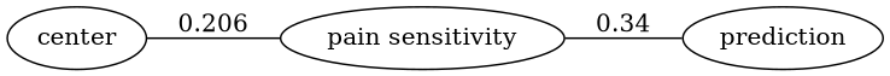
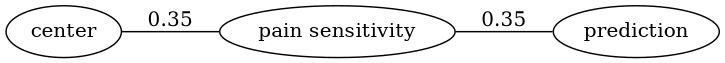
  graph {
    rankdir=LR
    n1 [label=center]
    n2 [label="pain sensitivity"]
    n3 [label=prediction]
-   n1 -- n2 [label=0.206]
-   n2 -- n3 [label=0.34]
+   n1 -- n2 [label=0.35]
+   n2 -- n3 [label=0.35]
  }
